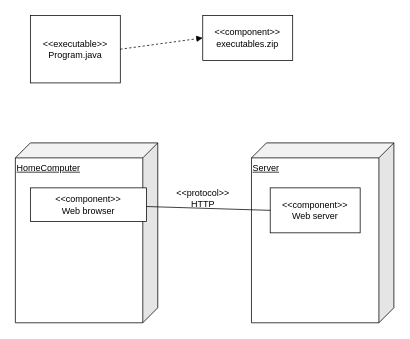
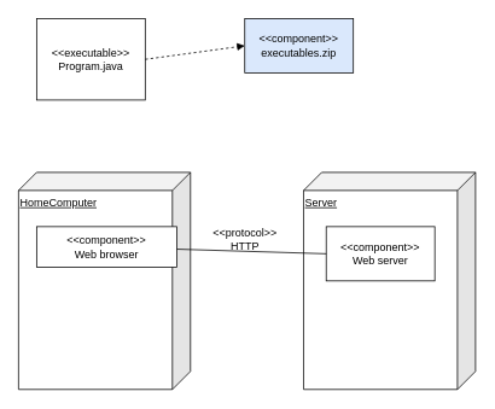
  <mxCell id="0" />
  <mxCell id="1" parent="0" />
  <mxCell id="2" value="&amp;lt;&amp;lt;executable&amp;gt;&amp;gt;&lt;div&gt;Program.java&lt;/div&gt;" style="rounded=0;whiteSpace=wrap;html=1;" vertex="1" parent="1"><mxGeometry x="40" y="20" width="120" height="90" as="geometry" /></mxCell>
- <mxCell id="3" value="&amp;lt;&amp;lt;component&amp;gt;&amp;gt;&lt;div&gt;executables.zip&lt;/div&gt;" style="rounded=0;whiteSpace=wrap;html=1;" vertex="1" parent="1"><mxGeometry x="270" y="20" width="120" height="60" as="geometry" /></mxCell>
+ <mxCell id="3" value="&amp;lt;&amp;lt;component&amp;gt;&amp;gt;&lt;div&gt;executables.zip&lt;/div&gt;" style="rounded=0;whiteSpace=wrap;html=1;fillColor=#dae8fc;" vertex="1" parent="1"><mxGeometry x="270" y="20" width="120" height="60" as="geometry" /></mxCell>
  <mxCell id="4" value="" style="endArrow=block;html=1;rounded=0;exitX=1;exitY=0.5;exitDx=0;exitDy=0;entryX=0;entryY=0.5;entryDx=0;entryDy=0;dashed=1;endFill=1;" edge="1" parent="1" source="2" target="3"><mxGeometry width="50" height="50" relative="1" as="geometry"><mxPoint x="80" y="180" as="sourcePoint" /><mxPoint x="130" y="130" as="targetPoint" /></mxGeometry></mxCell>
  <mxCell id="5" value="HomeComputer" style="shape=cube;whiteSpace=wrap;html=1;boundedLbl=1;backgroundOutline=1;darkOpacity=0.05;darkOpacity2=0.1;direction=east;flipH=1;fontStyle=4;horizontal=1;verticalAlign=top;align=left;" vertex="1" parent="1"><mxGeometry x="20" y="190" width="190" height="240" as="geometry" /></mxCell>
  <mxCell id="6" value="&amp;lt;&amp;lt;component&amp;gt;&amp;gt;&lt;div&gt;Web browser&lt;/div&gt;" style="rounded=0;whiteSpace=wrap;html=1;" vertex="1" parent="1"><mxGeometry x="40" y="250" width="155" height="45" as="geometry" /></mxCell>
  <mxCell id="7" value="Server" style="shape=cube;whiteSpace=wrap;html=1;boundedLbl=1;backgroundOutline=1;darkOpacity=0.05;darkOpacity2=0.1;direction=east;flipH=1;fontStyle=4;horizontal=1;verticalAlign=top;align=left;" vertex="1" parent="1"><mxGeometry x="335" y="190" width="190" height="240" as="geometry" /></mxCell>
  <mxCell id="8" value="&amp;lt;&amp;lt;component&amp;gt;&amp;gt;&lt;div&gt;Web server&lt;/div&gt;" style="rounded=0;whiteSpace=wrap;html=1;" vertex="1" parent="1"><mxGeometry x="360" y="250" width="120" height="60" as="geometry" /></mxCell>
  <mxCell id="9" value="" style="endArrow=none;html=1;rounded=0;entryX=0;entryY=0.5;entryDx=0;entryDy=0;" edge="1" parent="1" source="6" target="8"><mxGeometry width="50" height="50" relative="1" as="geometry"><mxPoint x="330" y="330" as="sourcePoint" /><mxPoint x="380" y="280" as="targetPoint" /></mxGeometry></mxCell>
  <mxCell id="10" value="&amp;lt;&amp;lt;protocol&amp;gt;&amp;gt;&lt;div&gt;HTTP&lt;/div&gt;" style="text;html=1;align=center;verticalAlign=middle;resizable=0;points=[];autosize=1;strokeColor=none;fillColor=none;" vertex="1" parent="1"><mxGeometry x="225" y="244" width="90" height="40" as="geometry" /></mxCell>
